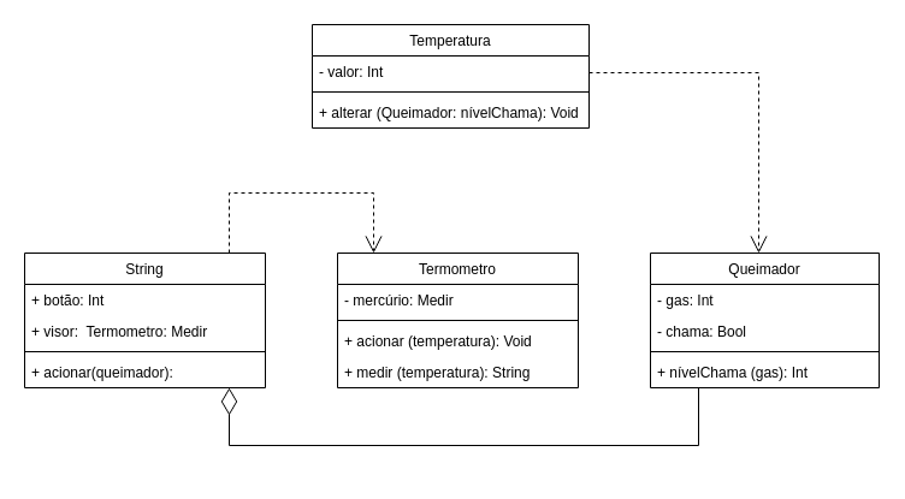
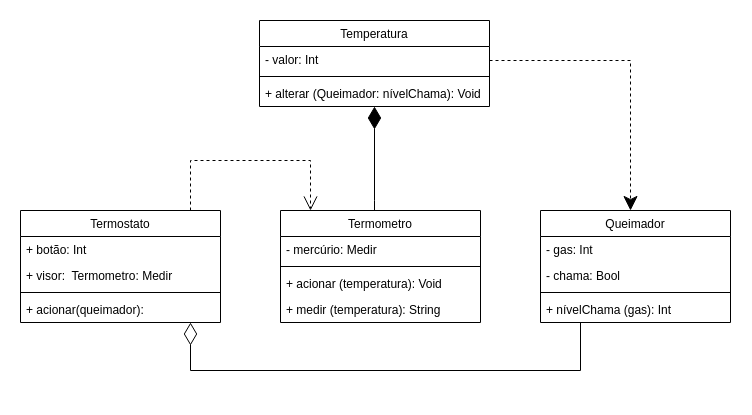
  <mxCell id="0" />
  <mxCell id="1" parent="0" />
  <mxCell id="2" value="Queimador" style="swimlane;fontStyle=0;align=center;verticalAlign=top;childLayout=stackLayout;horizontal=1;startSize=26;horizontalStack=0;resizeParent=1;resizeParentMax=0;resizeLast=0;collapsible=1;marginBottom=0;" vertex="1" parent="1"><mxGeometry x="540" y="210" width="190" height="112" as="geometry" /></mxCell>
  <mxCell id="3" value="- gas: Int" style="text;strokeColor=none;fillColor=none;align=left;verticalAlign=top;spacingLeft=4;spacingRight=4;overflow=hidden;rotatable=0;points=[[0,0.5],[1,0.5]];portConstraint=eastwest;" vertex="1" parent="2"><mxGeometry y="26" width="190" height="26" as="geometry" /></mxCell>
  <mxCell id="4" value="- chama: Bool" style="text;strokeColor=none;fillColor=none;align=left;verticalAlign=top;spacingLeft=4;spacingRight=4;overflow=hidden;rotatable=0;points=[[0,0.5],[1,0.5]];portConstraint=eastwest;" vertex="1" parent="2"><mxGeometry y="52" width="190" height="26" as="geometry" /></mxCell>
  <mxCell id="5" value="" style="line;strokeWidth=1;fillColor=none;align=left;verticalAlign=middle;spacingTop=-1;spacingLeft=3;spacingRight=3;rotatable=0;labelPosition=right;points=[];portConstraint=eastwest;" vertex="1" parent="2"><mxGeometry y="78" width="190" height="8" as="geometry" /></mxCell>
  <mxCell id="6" value="+ nívelChama (gas): Int" style="text;strokeColor=none;fillColor=none;align=left;verticalAlign=top;spacingLeft=4;spacingRight=4;overflow=hidden;rotatable=0;points=[[0,0.5],[1,0.5]];portConstraint=eastwest;" vertex="1" parent="2"><mxGeometry y="86" width="190" height="26" as="geometry" /></mxCell>
- <mxCell id="7" value="String" style="swimlane;fontStyle=0;align=center;verticalAlign=top;childLayout=stackLayout;horizontal=1;startSize=26;horizontalStack=0;resizeParent=1;resizeParentMax=0;resizeLast=0;collapsible=1;marginBottom=0;" vertex="1" parent="1"><mxGeometry x="20" y="210" width="200" height="112" as="geometry" /></mxCell>
+ <mxCell id="7" value="Termostato" style="swimlane;fontStyle=0;align=center;verticalAlign=top;childLayout=stackLayout;horizontal=1;startSize=26;horizontalStack=0;resizeParent=1;resizeParentMax=0;resizeLast=0;collapsible=1;marginBottom=0;" vertex="1" parent="1"><mxGeometry x="20" y="210" width="200" height="112" as="geometry" /></mxCell>
  <mxCell id="8" value="+ botão: Int" style="text;strokeColor=none;fillColor=none;align=left;verticalAlign=top;spacingLeft=4;spacingRight=4;overflow=hidden;rotatable=0;points=[[0,0.5],[1,0.5]];portConstraint=eastwest;" vertex="1" parent="7"><mxGeometry y="26" width="200" height="26" as="geometry" /></mxCell>
  <mxCell id="9" value="+ visor:  Termometro: Medir" style="text;strokeColor=none;fillColor=none;align=left;verticalAlign=top;spacingLeft=4;spacingRight=4;overflow=hidden;rotatable=0;points=[[0,0.5],[1,0.5]];portConstraint=eastwest;" vertex="1" parent="7"><mxGeometry y="52" width="200" height="26" as="geometry" /></mxCell>
  <mxCell id="10" value="" style="line;strokeWidth=1;fillColor=none;align=left;verticalAlign=middle;spacingTop=-1;spacingLeft=3;spacingRight=3;rotatable=0;labelPosition=right;points=[];portConstraint=eastwest;" vertex="1" parent="7"><mxGeometry y="78" width="200" height="8" as="geometry" /></mxCell>
  <mxCell id="11" value="+ acionar(queimador): " style="text;strokeColor=none;fillColor=none;align=left;verticalAlign=top;spacingLeft=4;spacingRight=4;overflow=hidden;rotatable=0;points=[[0,0.5],[1,0.5]];portConstraint=eastwest;" vertex="1" parent="7"><mxGeometry y="86" width="200" height="26" as="geometry" /></mxCell>
  <mxCell id="12" value="Termometro" style="swimlane;fontStyle=0;align=center;verticalAlign=top;childLayout=stackLayout;horizontal=1;startSize=26;horizontalStack=0;resizeParent=1;resizeParentMax=0;resizeLast=0;collapsible=1;marginBottom=0;" vertex="1" parent="1"><mxGeometry x="280" y="210" width="200" height="112" as="geometry" /></mxCell>
  <mxCell id="13" value="- mercúrio: Medir" style="text;strokeColor=none;fillColor=none;align=left;verticalAlign=top;spacingLeft=4;spacingRight=4;overflow=hidden;rotatable=0;points=[[0,0.5],[1,0.5]];portConstraint=eastwest;" vertex="1" parent="12"><mxGeometry y="26" width="200" height="26" as="geometry" /></mxCell>
  <mxCell id="14" value="" style="line;strokeWidth=1;fillColor=none;align=left;verticalAlign=middle;spacingTop=-1;spacingLeft=3;spacingRight=3;rotatable=0;labelPosition=right;points=[];portConstraint=eastwest;" vertex="1" parent="12"><mxGeometry y="52" width="200" height="8" as="geometry" /></mxCell>
  <mxCell id="15" value="+ acionar (temperatura): Void" style="text;strokeColor=none;fillColor=none;align=left;verticalAlign=top;spacingLeft=4;spacingRight=4;overflow=hidden;rotatable=0;points=[[0,0.5],[1,0.5]];portConstraint=eastwest;" vertex="1" parent="12"><mxGeometry y="60" width="200" height="26" as="geometry" /></mxCell>
  <mxCell id="16" value="+ medir (temperatura): String" style="text;strokeColor=none;fillColor=none;align=left;verticalAlign=top;spacingLeft=4;spacingRight=4;overflow=hidden;rotatable=0;points=[[0,0.5],[1,0.5]];portConstraint=eastwest;" vertex="1" parent="12"><mxGeometry y="86" width="200" height="26" as="geometry" /></mxCell>
  <mxCell id="17" value="Temperatura" style="swimlane;fontStyle=0;align=center;verticalAlign=top;childLayout=stackLayout;horizontal=1;startSize=26;horizontalStack=0;resizeParent=1;resizeParentMax=0;resizeLast=0;collapsible=1;marginBottom=0;" vertex="1" parent="1"><mxGeometry x="259" y="20" width="230" height="86" as="geometry" /></mxCell>
  <mxCell id="18" value="- valor: Int" style="text;strokeColor=none;fillColor=none;align=left;verticalAlign=top;spacingLeft=4;spacingRight=4;overflow=hidden;rotatable=0;points=[[0,0.5],[1,0.5]];portConstraint=eastwest;" vertex="1" parent="17"><mxGeometry y="26" width="230" height="26" as="geometry" /></mxCell>
  <mxCell id="19" value="" style="line;strokeWidth=1;fillColor=none;align=left;verticalAlign=middle;spacingTop=-1;spacingLeft=3;spacingRight=3;rotatable=0;labelPosition=right;points=[];portConstraint=eastwest;" vertex="1" parent="17"><mxGeometry y="52" width="230" height="8" as="geometry" /></mxCell>
  <mxCell id="20" value="+ alterar (Queimador: nívelChama): Void" style="text;strokeColor=none;fillColor=none;align=left;verticalAlign=top;spacingLeft=4;spacingRight=4;overflow=hidden;rotatable=0;points=[[0,0.5],[1,0.5]];portConstraint=eastwest;" vertex="1" parent="17"><mxGeometry y="60" width="230" height="26" as="geometry" /></mxCell>
  <mxCell id="21" value="" style="endArrow=open;endFill=1;endSize=12;html=1;edgeStyle=orthogonalEdgeStyle;rounded=0;dashed=1;" edge="1" parent="1" source="7" target="12"><mxGeometry width="160" relative="1" as="geometry"><mxPoint x="110" y="175" as="sourcePoint" /><mxPoint x="256" y="322" as="targetPoint" /><Array as="points"><mxPoint x="190" y="160" /><mxPoint x="310" y="160" /></Array></mxGeometry></mxCell>
- <mxCell id="23" value="" style="endArrow=open;endFill=1;endSize=12;html=1;edgeStyle=orthogonalEdgeStyle;rounded=0;dashed=1;" edge="1" parent="1" source="17" target="2"><mxGeometry width="160" relative="1" as="geometry"><mxPoint x="570" y="110" as="sourcePoint" /><mxPoint x="690" y="110" as="targetPoint" /><Array as="points"><mxPoint x="630" y="60" /></Array></mxGeometry></mxCell>
+ <mxCell id="22" value="" style="endArrow=diamondThin;endFill=1;endSize=20;html=1;edgeStyle=orthogonalEdgeStyle;rounded=0;" edge="1" parent="1" source="12" target="17"><mxGeometry width="160" relative="1" as="geometry"><mxPoint x="200" y="220" as="sourcePoint" /><mxPoint x="320" y="220" as="targetPoint" /><Array as="points"><mxPoint x="374" y="200" /><mxPoint x="374" y="200" /></Array></mxGeometry></mxCell>
+ <mxCell id="23" value="" style="endArrow=classic;endFill=1;endSize=12;html=1;edgeStyle=orthogonalEdgeStyle;rounded=0;dashed=1;" edge="1" parent="1" source="17" target="2"><mxGeometry width="160" relative="1" as="geometry"><mxPoint x="570" y="110" as="sourcePoint" /><mxPoint x="690" y="110" as="targetPoint" /><Array as="points"><mxPoint x="630" y="60" /></Array></mxGeometry></mxCell>
  <mxCell id="24" value="" style="endArrow=diamondThin;endFill=0;endSize=21;html=1;edgeStyle=orthogonalEdgeStyle;strokeColor=none;rounded=0;" edge="1" parent="1" source="2" target="7"><mxGeometry width="160" relative="1" as="geometry"><mxPoint x="310" y="220" as="sourcePoint" /><mxPoint x="470" y="220" as="targetPoint" /><Array as="points"><mxPoint x="635" y="390" /><mxPoint x="120" y="390" /></Array></mxGeometry></mxCell>
  <mxCell id="25" value="" style="endArrow=diamondThin;endFill=0;endSize=20;html=1;edgeStyle=orthogonalEdgeStyle;rounded=0;" edge="1" parent="1" source="2" target="7"><mxGeometry width="160" relative="1" as="geometry"><mxPoint x="259" y="454" as="sourcePoint" /><mxPoint x="259" y="350" as="targetPoint" /><Array as="points"><mxPoint x="580" y="370" /><mxPoint x="190" y="370" /></Array></mxGeometry></mxCell>
